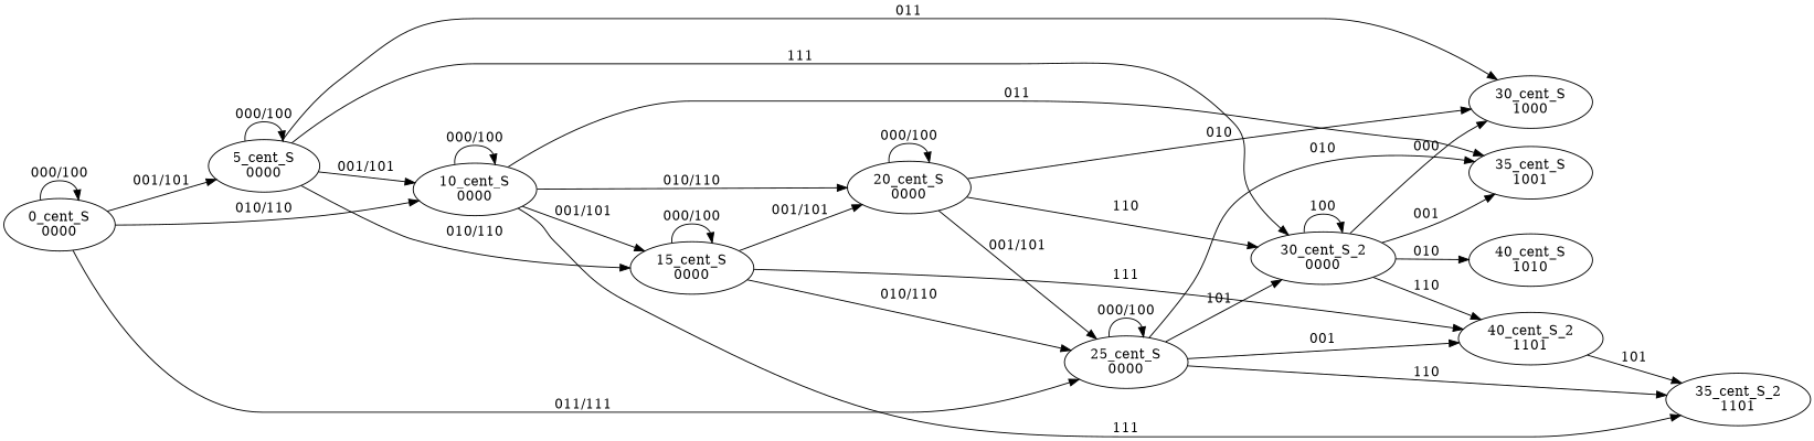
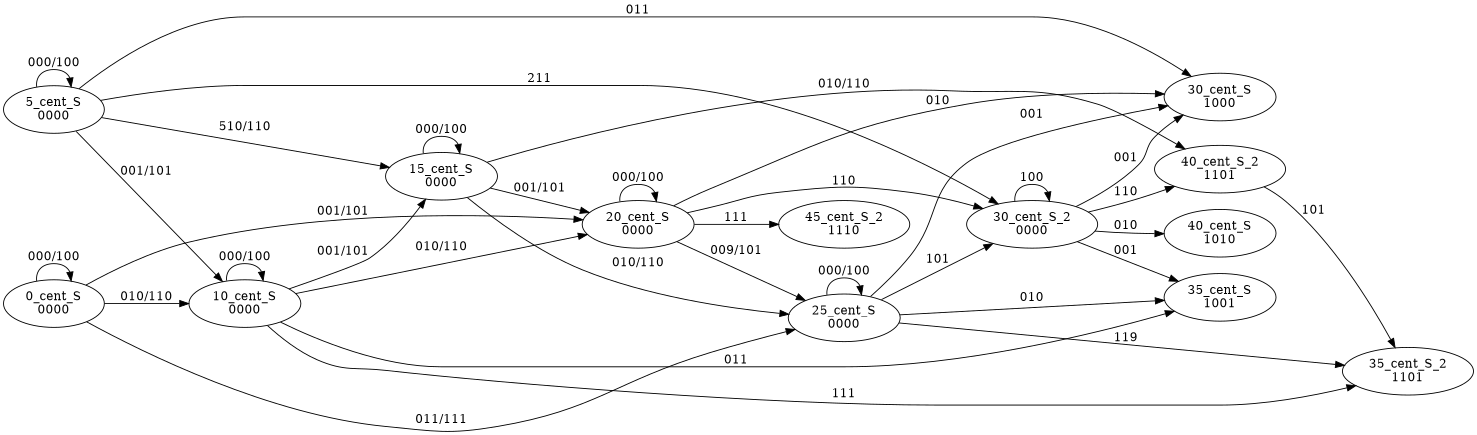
  digraph {
    rankdir=LR
    edge [splines=curved]
    "0_cent_S\n0000"
    "5_cent_S\n0000"
    "10_cent_S\n0000"
    "25_cent_S\n0000"
    "15_cent_S\n0000"
    "30_cent_S\n1000"
    "30_cent_S_2\n0000"
    "20_cent_S\n0000"
    "35_cent_S\n1001"
    "35_cent_S_2\n1101"
    "40_cent_S_2\n1101"
    "40_cent_S\n1010"
+   "45_cent_S_2\n1110"
    "0_cent_S\n0000" -> "0_cent_S\n0000" [label="000/100"]
-   "0_cent_S\n0000" -> "5_cent_S\n0000" [label="001/101"]
+   "0_cent_S\n0000" -> "20_cent_S\n0000" [label="001/101"]
    "0_cent_S\n0000" -> "10_cent_S\n0000" [label="010/110"]
    "0_cent_S\n0000" -> "25_cent_S\n0000" [label="011/111"]
    "5_cent_S\n0000" -> "5_cent_S\n0000" [label="000/100"]
    "5_cent_S\n0000" -> "10_cent_S\n0000" [label="001/101"]
-   "5_cent_S\n0000" -> "15_cent_S\n0000" [label="010/110"]
+   "5_cent_S\n0000" -> "15_cent_S\n0000" [label="510/110"]
    "5_cent_S\n0000" -> "30_cent_S\n1000" [label=011]
-   "5_cent_S\n0000" -> "30_cent_S_2\n0000" [label=111]
+   "5_cent_S\n0000" -> "30_cent_S_2\n0000" [label=211]
    "10_cent_S\n0000" -> "10_cent_S\n0000" [label="000/100"]
    "10_cent_S\n0000" -> "15_cent_S\n0000" [label="001/101"]
    "10_cent_S\n0000" -> "20_cent_S\n0000" [label="010/110"]
    "10_cent_S\n0000" -> "35_cent_S\n1001" [label=011]
    "10_cent_S\n0000" -> "35_cent_S_2\n1101" [label=111]
    "25_cent_S\n0000" -> "25_cent_S\n0000" [label="000/100"]
-   "25_cent_S\n0000" -> "40_cent_S_2\n1101" [label=001]
+   "25_cent_S\n0000" -> "30_cent_S\n1000" [label=001]
    "25_cent_S\n0000" -> "30_cent_S_2\n0000" [label=101]
    "25_cent_S\n0000" -> "35_cent_S\n1001" [label=010]
-   "25_cent_S\n0000" -> "35_cent_S_2\n1101" [label=110]
+   "25_cent_S\n0000" -> "35_cent_S_2\n1101" [label=119]
    "15_cent_S\n0000" -> "25_cent_S\n0000" [label="010/110"]
    "15_cent_S\n0000" -> "15_cent_S\n0000" [label="000/100"]
    "15_cent_S\n0000" -> "20_cent_S\n0000" [label="001/101"]
-   "15_cent_S\n0000" -> "40_cent_S_2\n1101" [label=111]
-   "30_cent_S_2\n0000" -> "30_cent_S\n1000" [label=000]
+   "15_cent_S\n0000" -> "40_cent_S_2\n1101" [label="010/110"]
+   "30_cent_S_2\n0000" -> "30_cent_S\n1000" [label=001]
    "30_cent_S_2\n0000" -> "30_cent_S_2\n0000" [label=100]
    "30_cent_S_2\n0000" -> "35_cent_S\n1001" [label=001]
    "30_cent_S_2\n0000" -> "40_cent_S_2\n1101" [label=110]
    "30_cent_S_2\n0000" -> "40_cent_S\n1010" [label=010]
-   "20_cent_S\n0000" -> "25_cent_S\n0000" [label="001/101"]
+   "20_cent_S\n0000" -> "25_cent_S\n0000" [label="009/101"]
    "20_cent_S\n0000" -> "30_cent_S\n1000" [label=010]
    "20_cent_S\n0000" -> "30_cent_S_2\n0000" [label=110]
    "20_cent_S\n0000" -> "20_cent_S\n0000" [label="000/100"]
+   "20_cent_S\n0000" -> "45_cent_S_2\n1110" [label=111]
    "40_cent_S_2\n1101" -> "35_cent_S_2\n1101" [label=101]
  }
